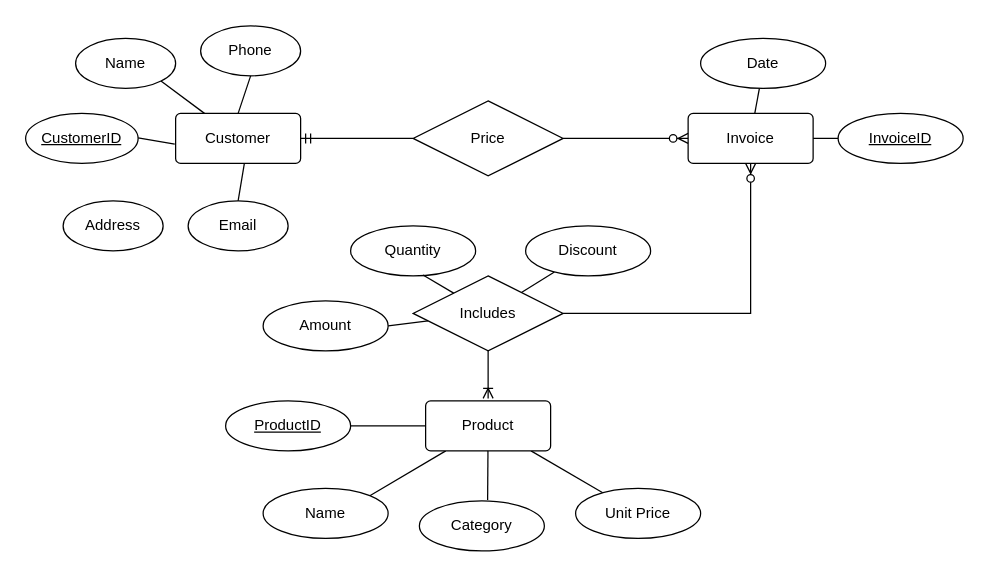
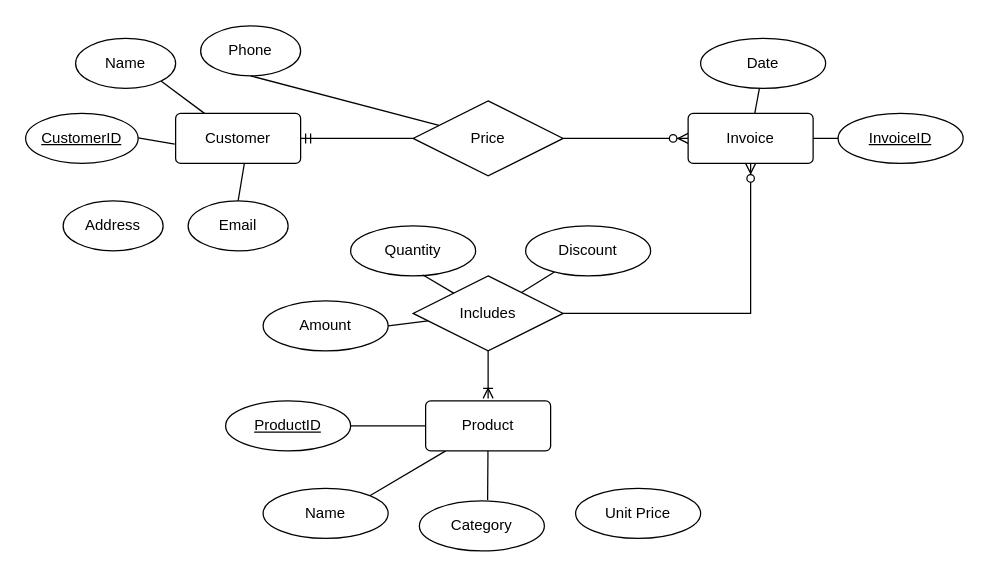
  <mxCell id="0" />
  <mxCell id="1" parent="0" />
  <mxCell id="2" style="rounded=0;orthogonalLoop=1;jettySize=auto;html=1;entryX=1;entryY=1;entryDx=0;entryDy=0;endArrow=none;endFill=0;" edge="1" parent="1" source="3" target="11"><mxGeometry relative="1" as="geometry" /></mxCell>
  <mxCell id="3" value="Customer" style="rounded=1;arcSize=10;whiteSpace=wrap;html=1;align=center;" vertex="1" parent="1"><mxGeometry x="140" y="90" width="100" height="40" as="geometry" /></mxCell>
  <mxCell id="4" style="rounded=0;orthogonalLoop=1;jettySize=auto;html=1;entryX=1;entryY=0.5;entryDx=0;entryDy=0;endArrow=none;endFill=0;" edge="1" parent="1" source="7" target="27"><mxGeometry relative="1" as="geometry" /></mxCell>
  <mxCell id="5" style="rounded=0;orthogonalLoop=1;jettySize=auto;html=1;entryX=1;entryY=0;entryDx=0;entryDy=0;endArrow=none;endFill=0;" edge="1" parent="1" source="7" target="28"><mxGeometry relative="1" as="geometry" /></mxCell>
- <mxCell id="6" style="rounded=0;orthogonalLoop=1;jettySize=auto;html=1;endArrow=none;endFill=0;" edge="1" parent="1" source="7" target="30"><mxGeometry relative="1" as="geometry" /></mxCell>
  <mxCell id="7" value="Product" style="rounded=1;arcSize=10;whiteSpace=wrap;html=1;align=center;" vertex="1" parent="1"><mxGeometry x="340" y="320" width="100" height="40" as="geometry" /></mxCell>
  <mxCell id="8" value="Invoice" style="rounded=1;arcSize=10;whiteSpace=wrap;html=1;align=center;" vertex="1" parent="1"><mxGeometry x="550" y="90" width="100" height="40" as="geometry" /></mxCell>
  <mxCell id="9" value="Price" style="shape=rhombus;perimeter=rhombusPerimeter;whiteSpace=wrap;html=1;align=center;" vertex="1" parent="1"><mxGeometry x="330" y="80" width="120" height="60" as="geometry" /></mxCell>
  <mxCell id="10" value="InvoiceID" style="ellipse;whiteSpace=wrap;html=1;align=center;fontStyle=4;" vertex="1" parent="1"><mxGeometry x="670" y="90" width="100" height="40" as="geometry" /></mxCell>
  <mxCell id="11" value="Name" style="ellipse;whiteSpace=wrap;html=1;align=center;" vertex="1" parent="1"><mxGeometry x="60" y="30" width="80" height="40" as="geometry" /></mxCell>
  <mxCell id="12" value="Phone" style="ellipse;whiteSpace=wrap;html=1;align=center;" vertex="1" parent="1"><mxGeometry x="160" y="20" width="80" height="40" as="geometry" /></mxCell>
  <mxCell id="13" value="Email" style="ellipse;whiteSpace=wrap;html=1;align=center;" vertex="1" parent="1"><mxGeometry x="150" y="160" width="80" height="40" as="geometry" /></mxCell>
  <mxCell id="14" value="Address" style="ellipse;whiteSpace=wrap;html=1;align=center;" vertex="1" parent="1"><mxGeometry x="50" y="160" width="80" height="40" as="geometry" /></mxCell>
  <mxCell id="15" value="CustomerID" style="ellipse;whiteSpace=wrap;html=1;align=center;fontStyle=4;" vertex="1" parent="1"><mxGeometry x="20" y="90" width="90" height="40" as="geometry" /></mxCell>
  <mxCell id="16" value="" style="endArrow=none;html=1;rounded=0;entryX=-0.007;entryY=0.613;entryDx=0;entryDy=0;entryPerimeter=0;" edge="1" parent="1" target="3"><mxGeometry relative="1" as="geometry"><mxPoint x="110" y="109.66" as="sourcePoint" /><mxPoint x="270" y="109.66" as="targetPoint" /></mxGeometry></mxCell>
- <mxCell id="17" value="" style="endArrow=none;html=1;rounded=0;entryX=0.5;entryY=0;entryDx=0;entryDy=0;exitX=0.5;exitY=1;exitDx=0;exitDy=0;" edge="1" parent="1" source="12" target="3"><mxGeometry relative="1" as="geometry"><mxPoint x="200" y="50" as="sourcePoint" /><mxPoint x="360" y="50" as="targetPoint" /></mxGeometry></mxCell>
+ <mxCell id="17" value="" style="endArrow=none;html=1;rounded=0;exitX=0.5;exitY=1;exitDx=0;exitDy=0;" edge="1" parent="1" source="12" target="9"><mxGeometry relative="1" as="geometry"><mxPoint x="200" y="50" as="sourcePoint" /><mxPoint x="360" y="50" as="targetPoint" /></mxGeometry></mxCell>
  <mxCell id="18" value="" style="endArrow=none;html=1;rounded=0;" edge="1" parent="1"><mxGeometry relative="1" as="geometry"><mxPoint x="195" y="130" as="sourcePoint" /><mxPoint x="190" y="160" as="targetPoint" /></mxGeometry></mxCell>
  <mxCell id="19" value="" style="edgeStyle=entityRelationEdgeStyle;fontSize=12;html=1;endArrow=ERzeroToMany;endFill=1;rounded=0;entryX=0;entryY=0.5;entryDx=0;entryDy=0;exitX=1;exitY=0.5;exitDx=0;exitDy=0;" edge="1" parent="1" source="9" target="8"><mxGeometry width="100" height="100" relative="1" as="geometry"><mxPoint x="380" y="240" as="sourcePoint" /><mxPoint x="480" y="140" as="targetPoint" /></mxGeometry></mxCell>
  <mxCell id="20" value="" style="edgeStyle=entityRelationEdgeStyle;fontSize=12;html=1;endArrow=ERmandOne;rounded=0;entryX=1;entryY=0.5;entryDx=0;entryDy=0;exitX=0;exitY=0.5;exitDx=0;exitDy=0;" edge="1" parent="1" source="9" target="3"><mxGeometry width="100" height="100" relative="1" as="geometry"><mxPoint x="380" y="240" as="sourcePoint" /><mxPoint x="480" y="140" as="targetPoint" /></mxGeometry></mxCell>
  <mxCell id="21" style="rounded=0;orthogonalLoop=1;jettySize=auto;html=1;entryX=0;entryY=0.5;entryDx=0;entryDy=0;endArrow=none;endFill=0;" edge="1" parent="1" source="8" target="10"><mxGeometry relative="1" as="geometry" /></mxCell>
  <mxCell id="22" style="rounded=0;orthogonalLoop=1;jettySize=auto;html=1;endArrow=none;endFill=0;" edge="1" parent="1" source="23" target="8"><mxGeometry relative="1" as="geometry" /></mxCell>
  <mxCell id="23" value="Date" style="ellipse;whiteSpace=wrap;html=1;align=center;" vertex="1" parent="1"><mxGeometry x="560" y="30" width="100" height="40" as="geometry" /></mxCell>
  <mxCell id="24" style="rounded=0;orthogonalLoop=1;jettySize=auto;html=1;entryX=1;entryY=0.5;entryDx=0;entryDy=0;endArrow=none;endFill=0;" edge="1" parent="1" source="26" target="36"><mxGeometry relative="1" as="geometry" /></mxCell>
  <mxCell id="25" style="rounded=0;orthogonalLoop=1;jettySize=auto;html=1;endArrow=none;endFill=0;" edge="1" parent="1" source="26" target="35"><mxGeometry relative="1" as="geometry" /></mxCell>
  <mxCell id="26" value="Includes" style="shape=rhombus;perimeter=rhombusPerimeter;whiteSpace=wrap;html=1;align=center;" vertex="1" parent="1"><mxGeometry x="330" y="220" width="120" height="60" as="geometry" /></mxCell>
  <mxCell id="27" value="ProductID" style="ellipse;whiteSpace=wrap;html=1;align=center;fontStyle=4;" vertex="1" parent="1"><mxGeometry x="180" y="320" width="100" height="40" as="geometry" /></mxCell>
  <mxCell id="28" value="Name" style="ellipse;whiteSpace=wrap;html=1;align=center;" vertex="1" parent="1"><mxGeometry x="210" y="390" width="100" height="40" as="geometry" /></mxCell>
  <mxCell id="29" value="Category" style="ellipse;whiteSpace=wrap;html=1;align=center;" vertex="1" parent="1"><mxGeometry x="335" y="400" width="100" height="40" as="geometry" /></mxCell>
  <mxCell id="30" value="Unit Price" style="ellipse;whiteSpace=wrap;html=1;align=center;" vertex="1" parent="1"><mxGeometry x="460" y="390" width="100" height="40" as="geometry" /></mxCell>
  <mxCell id="31" value="" style="fontSize=12;html=1;endArrow=ERoneToMany;rounded=0;exitX=0.5;exitY=1;exitDx=0;exitDy=0;" edge="1" parent="1" source="26"><mxGeometry width="100" height="100" relative="1" as="geometry"><mxPoint x="380" y="330" as="sourcePoint" /><mxPoint x="390" y="318" as="targetPoint" /></mxGeometry></mxCell>
  <mxCell id="32" value="" style="edgeStyle=orthogonalEdgeStyle;fontSize=12;html=1;endArrow=ERzeroToMany;endFill=1;rounded=0;entryX=0.5;entryY=1;entryDx=0;entryDy=0;exitX=1;exitY=0.5;exitDx=0;exitDy=0;" edge="1" parent="1" source="26" target="8"><mxGeometry width="100" height="100" relative="1" as="geometry"><mxPoint x="380" y="330" as="sourcePoint" /><mxPoint x="600" y="180" as="targetPoint" /></mxGeometry></mxCell>
  <mxCell id="33" style="rounded=0;orthogonalLoop=1;jettySize=auto;html=1;entryX=0.546;entryY=-0.016;entryDx=0;entryDy=0;entryPerimeter=0;endArrow=none;endFill=0;" edge="1" parent="1" source="7" target="29"><mxGeometry relative="1" as="geometry" /></mxCell>
  <mxCell id="34" value="Quantity" style="ellipse;whiteSpace=wrap;html=1;align=center;" vertex="1" parent="1"><mxGeometry x="280" y="180" width="100" height="40" as="geometry" /></mxCell>
  <mxCell id="35" value="Discount" style="ellipse;whiteSpace=wrap;html=1;align=center;" vertex="1" parent="1"><mxGeometry x="420" y="180" width="100" height="40" as="geometry" /></mxCell>
  <mxCell id="36" value="Amount" style="ellipse;whiteSpace=wrap;html=1;align=center;" vertex="1" parent="1"><mxGeometry x="210" y="240" width="100" height="40" as="geometry" /></mxCell>
  <mxCell id="37" style="rounded=0;orthogonalLoop=1;jettySize=auto;html=1;entryX=0.579;entryY=0.984;entryDx=0;entryDy=0;entryPerimeter=0;endArrow=none;endFill=0;" edge="1" parent="1" source="26" target="34"><mxGeometry relative="1" as="geometry" /></mxCell>
